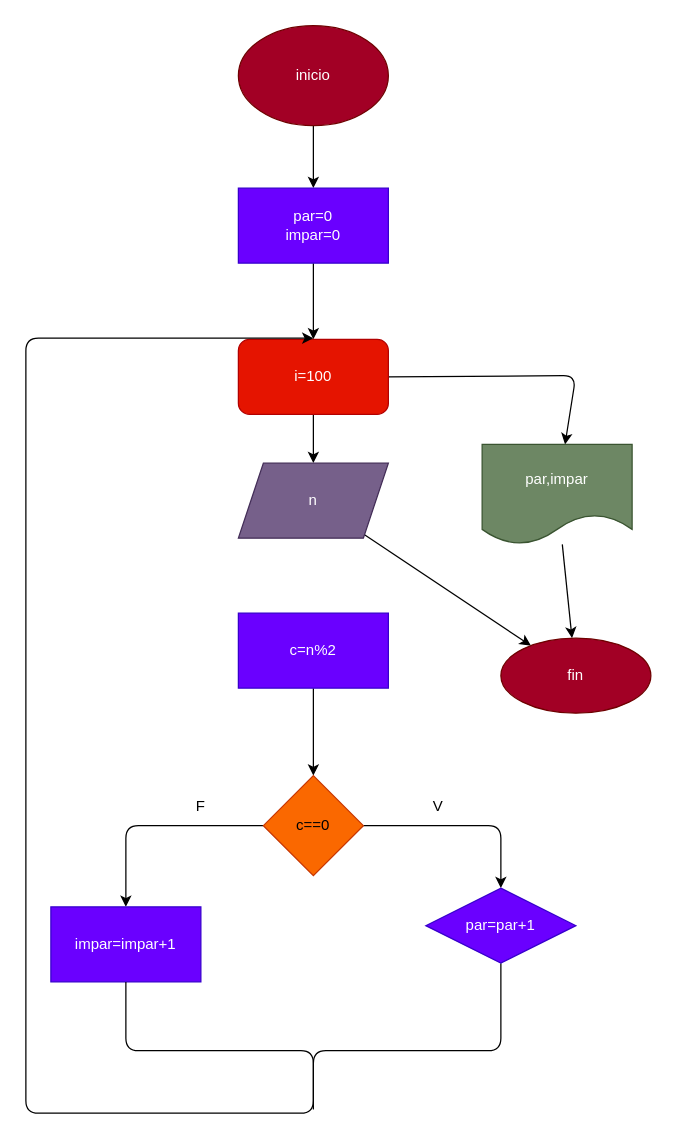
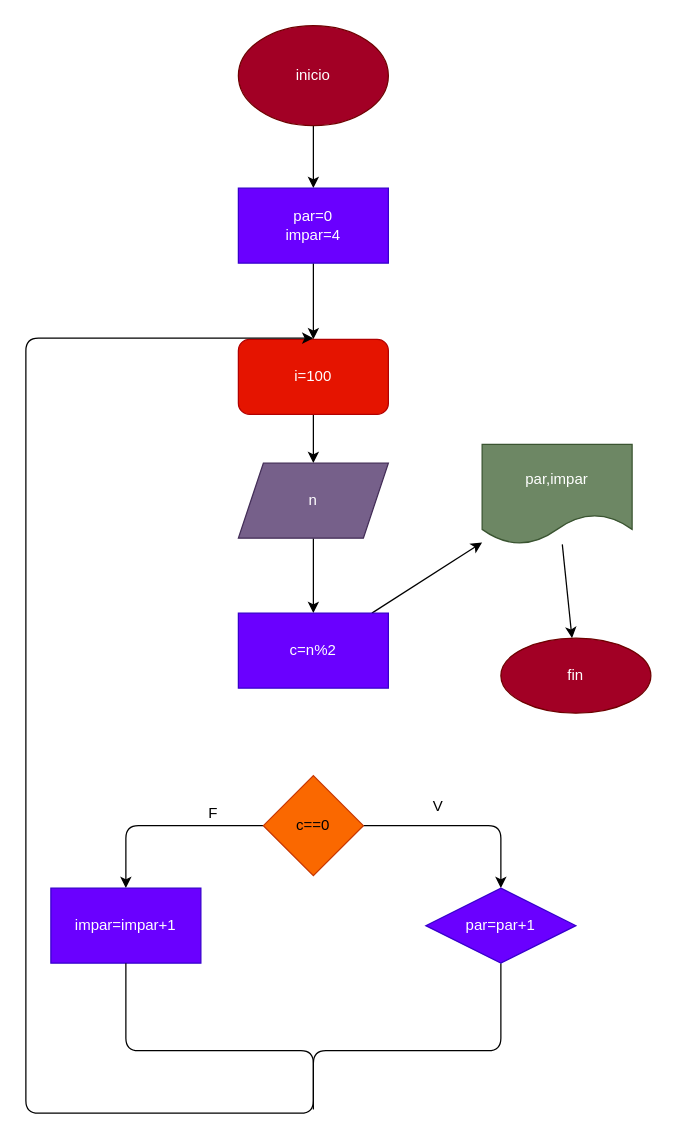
  <mxCell id="0" />
  <mxCell id="1" parent="0" />
  <mxCell id="2" value="" style="edgeStyle=none;html=1;" edge="1" parent="1" source="3"><mxGeometry relative="1" as="geometry"><mxPoint x="250" y="150" as="targetPoint" /></mxGeometry></mxCell>
  <mxCell id="3" value="inicio" style="ellipse;whiteSpace=wrap;html=1;fillColor=#a20025;fontColor=#ffffff;strokeColor=#6F0000;" vertex="1" parent="1"><mxGeometry x="190" y="20" width="120" height="80" as="geometry" /></mxCell>
  <mxCell id="4" value="" style="edgeStyle=none;html=1;" edge="1" parent="1" source="5" target="8"><mxGeometry relative="1" as="geometry" /></mxCell>
- <mxCell id="5" value="par=0&lt;br&gt;impar=0" style="rounded=0;whiteSpace=wrap;html=1;fillColor=#6a00ff;fontColor=#ffffff;strokeColor=#3700CC;" vertex="1" parent="1"><mxGeometry x="190" y="150" width="120" height="60" as="geometry" /></mxCell>
+ <mxCell id="5" value="par=0&lt;br&gt;impar=4" style="rounded=0;whiteSpace=wrap;html=1;fillColor=#6a00ff;fontColor=#ffffff;strokeColor=#3700CC;" vertex="1" parent="1"><mxGeometry x="190" y="150" width="120" height="60" as="geometry" /></mxCell>
  <mxCell id="6" value="" style="edgeStyle=none;html=1;" edge="1" parent="1" source="8" target="10"><mxGeometry relative="1" as="geometry" /></mxCell>
- <mxCell id="7" style="edgeStyle=none;html=1;exitX=1;exitY=0.5;exitDx=0;exitDy=0;" edge="1" parent="1" source="8" target="23"><mxGeometry relative="1" as="geometry"><mxPoint x="460" y="370" as="targetPoint" /><Array as="points"><mxPoint x="460" y="300" /></Array></mxGeometry></mxCell>
  <mxCell id="8" value="i=100" style="rounded=1;whiteSpace=wrap;html=1;fillColor=#e51400;fontColor=#ffffff;strokeColor=#B20000;" vertex="1" parent="1"><mxGeometry x="190" y="271" width="120" height="60" as="geometry" /></mxCell>
- <mxCell id="9" value="" style="edgeStyle=none;html=1;" edge="1" parent="1" source="10" target="24"><mxGeometry relative="1" as="geometry" /></mxCell>
+ <mxCell id="9" value="" style="edgeStyle=none;html=1;" edge="1" parent="1" source="10" target="12"><mxGeometry relative="1" as="geometry" /></mxCell>
  <mxCell id="10" value="n" style="shape=parallelogram;perimeter=parallelogramPerimeter;whiteSpace=wrap;html=1;fixedSize=1;fillColor=#76608a;fontColor=#ffffff;strokeColor=#432D57;" vertex="1" parent="1"><mxGeometry x="190" y="370" width="120" height="60" as="geometry" /></mxCell>
- <mxCell id="11" value="" style="edgeStyle=none;html=1;" edge="1" parent="1" source="12" target="15"><mxGeometry relative="1" as="geometry" /></mxCell>
+ <mxCell id="11" value="" style="edgeStyle=none;html=1;" edge="1" parent="1" source="12" target="23"><mxGeometry relative="1" as="geometry" /></mxCell>
  <mxCell id="12" value="c=n%2" style="whiteSpace=wrap;html=1;fillColor=#6a00ff;fontColor=#ffffff;strokeColor=#3700CC;" vertex="1" parent="1"><mxGeometry x="190" y="490" width="120" height="60" as="geometry" /></mxCell>
  <mxCell id="13" style="edgeStyle=none;html=1;exitX=1;exitY=0.5;exitDx=0;exitDy=0;" edge="1" parent="1" source="15" target="17"><mxGeometry relative="1" as="geometry"><mxPoint x="400" y="740" as="targetPoint" /><Array as="points"><mxPoint x="400" y="660" /></Array></mxGeometry></mxCell>
  <mxCell id="14" style="edgeStyle=none;html=1;exitX=0;exitY=0.5;exitDx=0;exitDy=0;" edge="1" parent="1" source="15" target="18"><mxGeometry relative="1" as="geometry"><mxPoint x="100" y="710" as="targetPoint" /><Array as="points"><mxPoint x="100" y="660" /></Array></mxGeometry></mxCell>
  <mxCell id="15" value="c==0" style="rhombus;whiteSpace=wrap;html=1;fillColor=#fa6800;fontColor=#000000;strokeColor=#C73500;" vertex="1" parent="1"><mxGeometry x="210" y="620" width="80" height="80" as="geometry" /></mxCell>
  <mxCell id="16" style="edgeStyle=none;html=1;exitX=0.5;exitY=1;exitDx=0;exitDy=0;" edge="1" parent="1" source="17"><mxGeometry relative="1" as="geometry"><mxPoint x="250" y="270" as="targetPoint" /><Array as="points"><mxPoint x="400" y="840" /><mxPoint x="250" y="840" /><mxPoint x="250" y="890" /><mxPoint x="20" y="890" /><mxPoint x="20" y="270" /></Array></mxGeometry></mxCell>
  <mxCell id="17" value="par=par+1" style="rhombus;whiteSpace=wrap;html=1;fillColor=#6a00ff;fontColor=#ffffff;strokeColor=#3700CC;" vertex="1" parent="1"><mxGeometry x="340" y="710" width="120" height="60" as="geometry" /></mxCell>
- <mxCell id="18" value="impar=impar+1" style="rounded=0;whiteSpace=wrap;html=1;fillColor=#6a00ff;fontColor=#ffffff;strokeColor=#3700CC;" vertex="1" parent="1"><mxGeometry x="40" y="725" width="120" height="60" as="geometry" /></mxCell>
- <mxCell id="19" value="F" style="text;html=1;strokeColor=none;fillColor=none;align=center;verticalAlign=middle;whiteSpace=wrap;rounded=0;" vertex="1" parent="1"><mxGeometry x="130" y="630" width="60" height="30" as="geometry" /></mxCell>
+ <mxCell id="18" value="impar=impar+1" style="rounded=0;whiteSpace=wrap;html=1;fillColor=#6a00ff;fontColor=#ffffff;strokeColor=#3700CC;" vertex="1" parent="1"><mxGeometry x="40" y="710" width="120" height="60" as="geometry" /></mxCell>
+ <mxCell id="19" value="F" style="text;html=1;strokeColor=none;fillColor=none;align=center;verticalAlign=middle;whiteSpace=wrap;rounded=0;" vertex="1" parent="1"><mxGeometry x="140" y="635" width="60" height="30" as="geometry" /></mxCell>
  <mxCell id="20" value="V" style="text;html=1;strokeColor=none;fillColor=none;align=center;verticalAlign=middle;whiteSpace=wrap;rounded=0;" vertex="1" parent="1"><mxGeometry x="320" y="630" width="60" height="30" as="geometry" /></mxCell>
  <mxCell id="21" value="" style="endArrow=none;html=1;" edge="1" parent="1" source="18"><mxGeometry width="50" height="50" relative="1" as="geometry"><mxPoint x="100" y="780" as="sourcePoint" /><mxPoint x="250" y="880" as="targetPoint" /><Array as="points"><mxPoint x="100" y="840" /><mxPoint x="250" y="840" /><mxPoint x="250" y="890" /></Array></mxGeometry></mxCell>
  <mxCell id="22" value="" style="edgeStyle=none;html=1;" edge="1" parent="1" source="23" target="24"><mxGeometry relative="1" as="geometry" /></mxCell>
  <mxCell id="23" value="par,impar" style="shape=document;whiteSpace=wrap;html=1;boundedLbl=1;fillColor=#6d8764;fontColor=#ffffff;strokeColor=#3A5431;" vertex="1" parent="1"><mxGeometry x="385" y="355" width="120" height="80" as="geometry" /></mxCell>
  <mxCell id="24" value="fin" style="ellipse;whiteSpace=wrap;html=1;fillColor=#a20025;fontColor=#ffffff;strokeColor=#6F0000;" vertex="1" parent="1"><mxGeometry x="400" y="510" width="120" height="60" as="geometry" /></mxCell>
